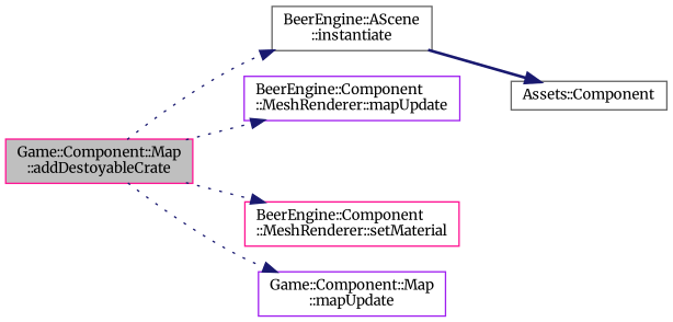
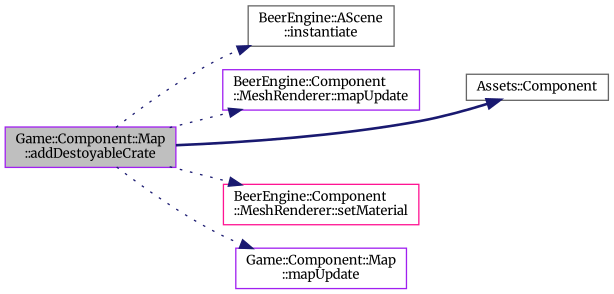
  digraph {
    fontname=Merriweather
    rankdir=LR
    node [color=deeppink fillcolor=white fontname=Merriweather fontsize=10 shape=record style=filled]
    edge [color=midnightblue fontname=Merriweather fontsize=10 labelfontname=Helvetica labelfontsize=10 style=dotted]
-   n1 [fillcolor=grey75 fontcolor=black height=0.2 label="Game::Component::Map\l::addDestoyableCrate" width=0.4]
+   n1 [color=purple fillcolor=grey75 fontcolor=black height=0.2 label="Game::Component::Map\l::addDestoyableCrate" width=0.4]
    n2 [color=gray40 height=0.2 label="BeerEngine::AScene\l::instantiate" width=0.4]
    n3 [color=purple height=0.2 label="BeerEngine::Component\l::MeshRenderer::mapUpdate" width=0.4]
    n4 [color=gray40 height=0.2 label="Assets::Component" width=0.4]
    n5 [height=0.2 label="BeerEngine::Component\l::MeshRenderer::setMaterial" width=0.4]
    n6 [color=purple height=0.2 label="Game::Component::Map\l::mapUpdate" width=0.4]
    n1 -> n2
    n1 -> n3
-   n2 -> n4 [style=bold]
+   n1 -> n4 [style=bold]
    n1 -> n5
    n1 -> n6
  }
